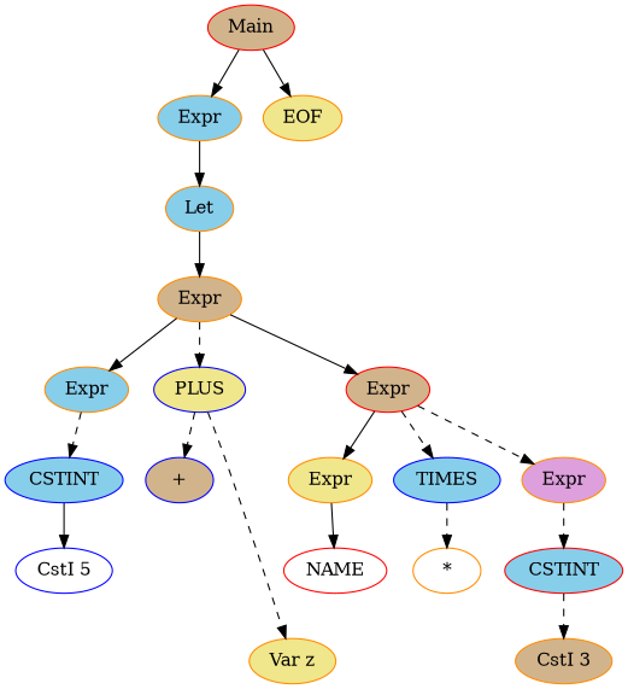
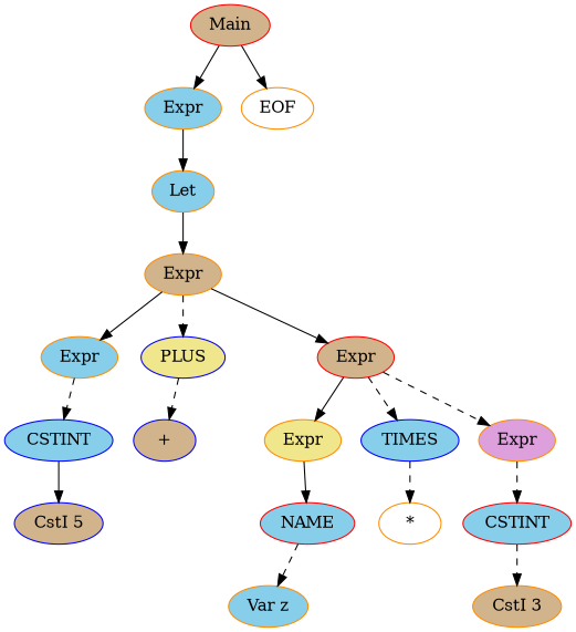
  digraph {
    node [color=darkorange fillcolor=tan style=filled]
    edge [style=solid]
    Main [color=red]
    Expr [fillcolor=skyblue]
-   EOF [fillcolor=khaki]
+   EOF [fillcolor=white]
    Let [fillcolor=skyblue]
    n5 [label=Expr]
    n6 [fillcolor=skyblue label=Expr]
    PLUS [color=blue fillcolor=khaki]
    n8 [color=red label=Expr]
    n9 [color=blue fillcolor=skyblue label=CSTINT]
    "+" [color=blue]
    n11 [fillcolor=khaki label=Expr]
    TIMES [color=blue fillcolor=skyblue]
    n13 [fillcolor=plum label=Expr]
-   "CstI 5" [color=blue fillcolor=white]
-   NAME [color=red fillcolor=white]
+   "CstI 5" [color=blue]
+   NAME [color=red fillcolor=skyblue]
    "*" [fillcolor=white]
    CSTINT [color=red fillcolor=skyblue]
-   "Var z" [fillcolor=khaki]
+   "Var z" [fillcolor=skyblue]
    "CstI 3"
    Main -> Expr
    Main -> EOF
    Expr -> Let
    Let -> n5
    n5 -> n6
    n5 -> PLUS [style=dashed]
    n5 -> n8
    n6 -> n9 [style=dashed]
    PLUS -> "+" [style=dashed]
    n8 -> n11
    n8 -> TIMES [style=dashed]
    n8 -> n13 [style=dashed]
    n9 -> "CstI 5"
    n11 -> NAME
    TIMES -> "*" [style=dashed]
    n13 -> CSTINT [style=dashed]
-   PLUS -> "Var z" [style=dashed]
+   NAME -> "Var z" [style=dashed]
    CSTINT -> "CstI 3" [style=dashed]
  }
